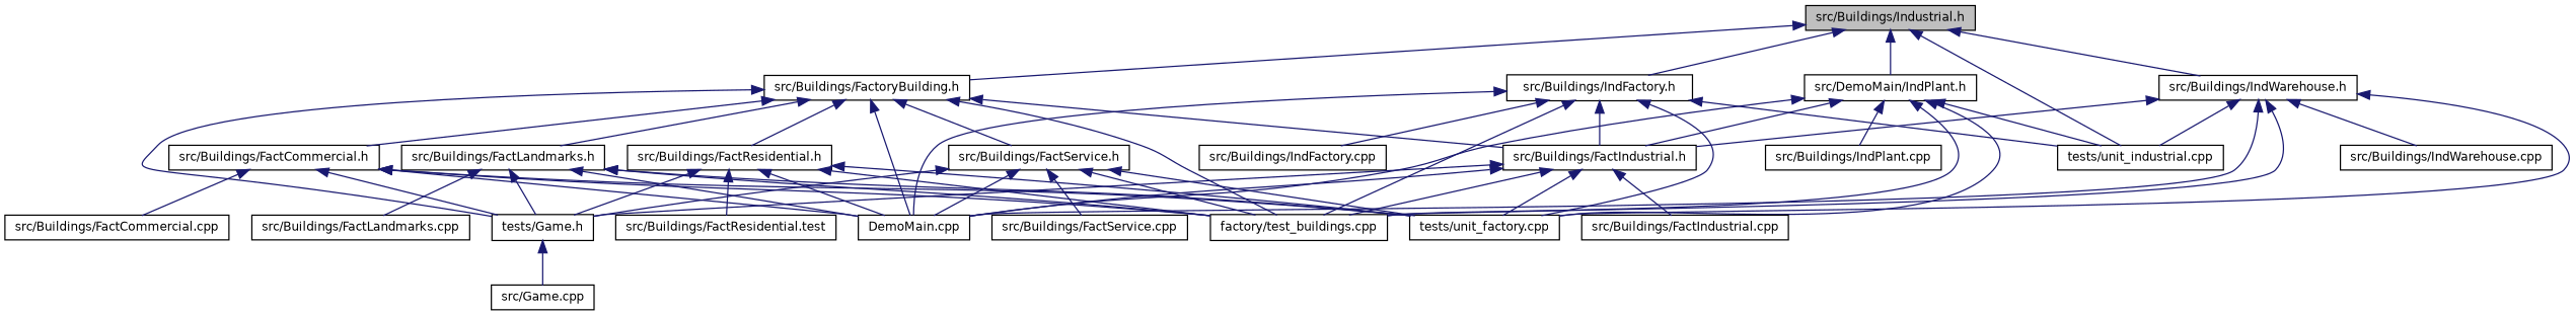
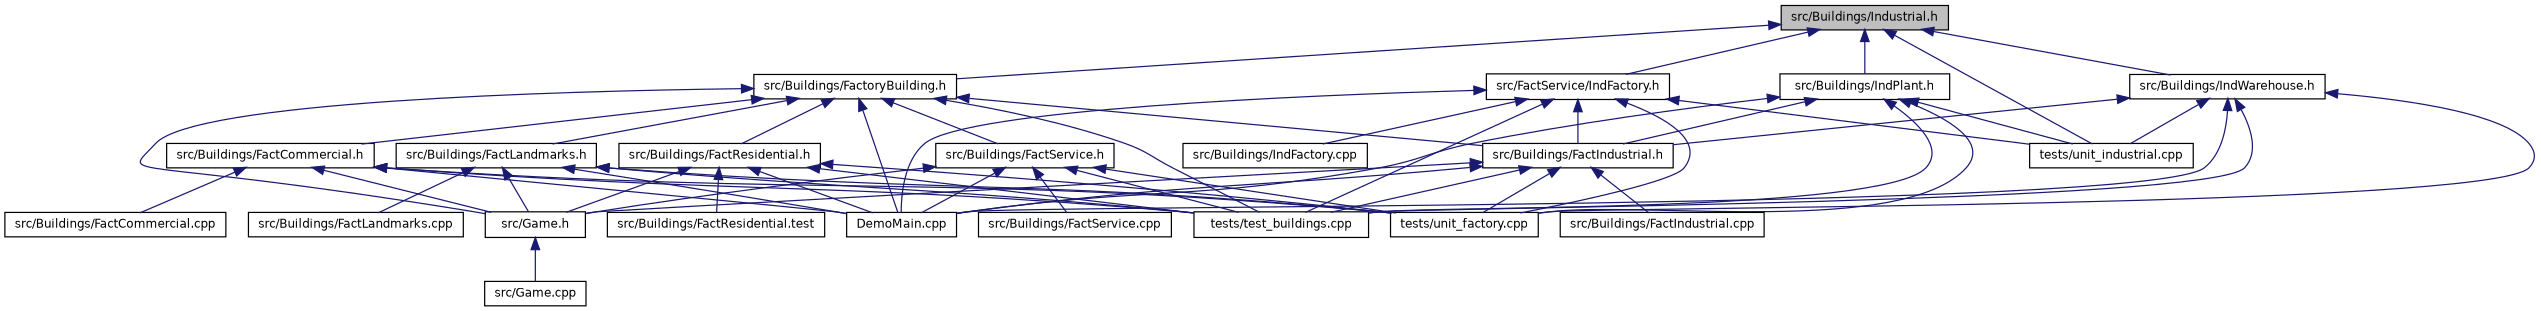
  digraph {
    node [color=black fillcolor=white fontname=Helvetica fontsize=10 shape=record style=filled]
    edge [color=midnightblue dir=back fontname=Helvetica fontsize=10 labelfontname=Helvetica labelfontsize=10 style=solid]
    n1 [fillcolor=grey75 fontcolor=black height=0.2 label="src/Buildings/Industrial.h" width=0.4]
    n2 [height=0.2 label="src/Buildings/FactoryBuilding.h" width=0.4]
-   n3 [height=0.2 label="src/Buildings/IndFactory.h" width=0.4]
+   n3 [height=0.2 label="src/FactService/IndFactory.h" width=0.4]
    n4 [height=0.2 label="tests/unit_industrial.cpp" width=0.4]
-   n5 [height=0.2 label="src/DemoMain/IndPlant.h" width=0.4]
+   n5 [height=0.2 label="src/Buildings/IndPlant.h" width=0.4]
    n6 [height=0.2 label="src/Buildings/IndWarehouse.h" width=0.4]
    n7 [height=0.2 label="DemoMain.cpp" width=0.4]
    n8 [height=0.2 label="src/Buildings/FactCommercial.h" width=0.4]
-   n9 [height=0.2 label="tests/Game.h" width=0.4]
-   n10 [height=0.2 label="factory/test_buildings.cpp" width=0.4]
+   n9 [height=0.2 label="src/Game.h" width=0.4]
+   n10 [height=0.2 label="tests/test_buildings.cpp" width=0.4]
    n11 [height=0.2 label="src/Buildings/FactIndustrial.h" width=0.4]
    n12 [height=0.2 label="src/Buildings/FactLandmarks.h" width=0.4]
    n13 [height=0.2 label="src/Buildings/FactResidential.h" width=0.4]
    n14 [height=0.2 label="src/Buildings/FactService.h" width=0.4]
    n15 [height=0.2 label="tests/unit_factory.cpp" width=0.4]
    n16 [height=0.2 label="src/Buildings/IndFactory.cpp" width=0.4]
-   n17 [height=0.2 label="src/Buildings/IndPlant.cpp" width=0.4]
-   n18 [height=0.2 label="src/Buildings/IndWarehouse.cpp" width=0.4]
    n19 [height=0.2 label="src/Buildings/FactCommercial.cpp" width=0.4]
    n20 [height=0.2 label="src/Game.cpp" width=0.4]
    n21 [height=0.2 label="src/Buildings/FactIndustrial.cpp" width=0.4]
    n22 [height=0.2 label="src/Buildings/FactLandmarks.cpp" width=0.4]
    n23 [height=0.2 label="src/Buildings/FactResidential.test" width=0.4]
    n24 [height=0.2 label="src/Buildings/FactService.cpp" width=0.4]
    n1 -> n2
    n1 -> n3
    n1 -> n4
    n1 -> n5
    n1 -> n6
    n2 -> n7
    n2 -> n8
    n2 -> n9
    n2 -> n10
    n2 -> n11
    n2 -> n12
    n2 -> n13
    n2 -> n14
    n3 -> n4
    n3 -> n7
    n3 -> n10
    n3 -> n11
    n3 -> n15
    n3 -> n16
    n5 -> n4
    n5 -> n7
    n5 -> n10
    n5 -> n11
    n5 -> n15
-   n5 -> n17
    n6 -> n4
    n6 -> n7
    n6 -> n10
    n6 -> n11
    n6 -> n15
-   n6 -> n18
    n8 -> n7
    n8 -> n9
    n8 -> n10
    n8 -> n15
    n8 -> n19
    n9 -> n20
    n11 -> n7
    n11 -> n9
    n11 -> n10
    n11 -> n15
    n11 -> n21
    n12 -> n7
    n12 -> n9
    n12 -> n10
    n12 -> n15
    n12 -> n22
    n13 -> n7
    n13 -> n9
    n13 -> n10
    n13 -> n15
    n13 -> n23
    n14 -> n7
    n14 -> n9
    n14 -> n10
    n14 -> n15
    n14 -> n24
  }
